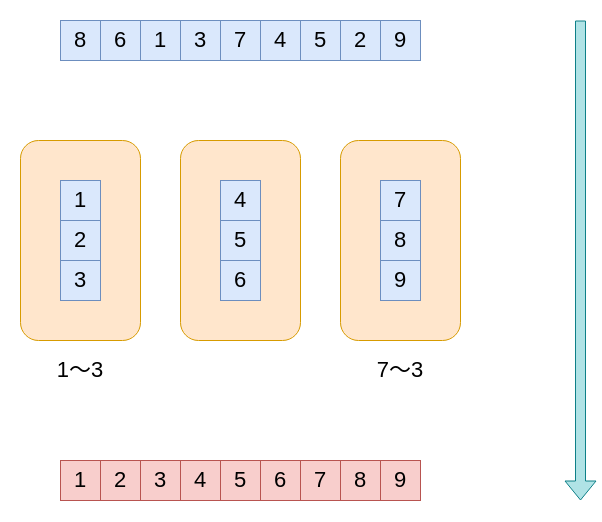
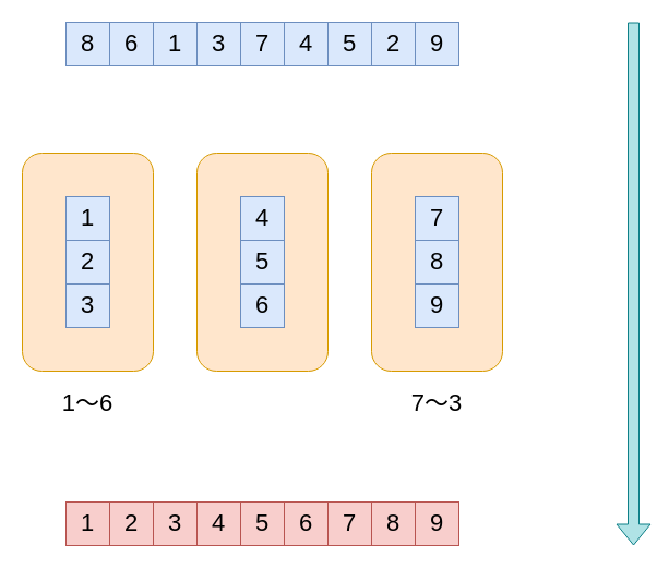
  <mxCell id="0" />
  <mxCell id="1" parent="0" />
  <mxCell id="2" value="8" style="rounded=0;whiteSpace=wrap;html=1;fontSize=22;fillColor=#dae8fc;strokeColor=#6c8ebf;" vertex="1" parent="1"><mxGeometry x="60" y="20" width="40" height="40" as="geometry" /></mxCell>
  <mxCell id="3" value="6" style="rounded=0;whiteSpace=wrap;html=1;fontSize=22;fillColor=#dae8fc;strokeColor=#6c8ebf;" vertex="1" parent="1"><mxGeometry x="100" y="20" width="40" height="40" as="geometry" /></mxCell>
  <mxCell id="4" value="1" style="rounded=0;whiteSpace=wrap;html=1;fontSize=22;fillColor=#dae8fc;strokeColor=#6c8ebf;" vertex="1" parent="1"><mxGeometry x="140" y="20" width="40" height="40" as="geometry" /></mxCell>
  <mxCell id="5" value="3" style="rounded=0;whiteSpace=wrap;html=1;fontSize=22;fillColor=#dae8fc;strokeColor=#6c8ebf;" vertex="1" parent="1"><mxGeometry x="180" y="20" width="40" height="40" as="geometry" /></mxCell>
  <mxCell id="6" value="7" style="rounded=0;whiteSpace=wrap;html=1;fontSize=22;fillColor=#dae8fc;strokeColor=#6c8ebf;" vertex="1" parent="1"><mxGeometry x="220" y="20" width="40" height="40" as="geometry" /></mxCell>
  <mxCell id="7" value="4" style="rounded=0;whiteSpace=wrap;html=1;fontSize=22;fillColor=#dae8fc;strokeColor=#6c8ebf;" vertex="1" parent="1"><mxGeometry x="260" y="20" width="40" height="40" as="geometry" /></mxCell>
  <mxCell id="8" value="5" style="rounded=0;whiteSpace=wrap;html=1;fontSize=22;fillColor=#dae8fc;strokeColor=#6c8ebf;" vertex="1" parent="1"><mxGeometry x="300" y="20" width="40" height="40" as="geometry" /></mxCell>
  <mxCell id="9" value="2" style="rounded=0;whiteSpace=wrap;html=1;fontSize=22;fillColor=#dae8fc;strokeColor=#6c8ebf;" vertex="1" parent="1"><mxGeometry x="340" y="20" width="40" height="40" as="geometry" /></mxCell>
- <mxCell id="10" value="1～3" style="text;html=1;strokeColor=none;fillColor=none;align=center;verticalAlign=middle;whiteSpace=wrap;rounded=0;fontSize=22;" vertex="1" parent="1"><mxGeometry x="55" y="360" width="50" height="20" as="geometry" /></mxCell>
+ <mxCell id="10" value="1～6" style="text;html=1;strokeColor=none;fillColor=none;align=center;verticalAlign=middle;whiteSpace=wrap;rounded=0;fontSize=22;" vertex="1" parent="1"><mxGeometry x="55" y="360" width="50" height="20" as="geometry" /></mxCell>
  <mxCell id="11" value="" style="rounded=1;whiteSpace=wrap;html=1;fontSize=22;fillColor=#ffe6cc;strokeColor=#d79b00;" vertex="1" parent="1"><mxGeometry x="20" y="140" width="120" height="200" as="geometry" /></mxCell>
  <mxCell id="12" value="" style="rounded=1;whiteSpace=wrap;html=1;fontSize=22;fillColor=#ffe6cc;strokeColor=#d79b00;" vertex="1" parent="1"><mxGeometry x="180" y="140" width="120" height="200" as="geometry" /></mxCell>
  <mxCell id="13" value="7～3" style="text;html=1;strokeColor=none;fillColor=none;align=center;verticalAlign=middle;whiteSpace=wrap;rounded=0;fontSize=22;" vertex="1" parent="1"><mxGeometry x="375" y="360" width="50" height="20" as="geometry" /></mxCell>
  <mxCell id="14" value="" style="rounded=1;whiteSpace=wrap;html=1;fontSize=22;fillColor=#ffe6cc;strokeColor=#d79b00;" vertex="1" parent="1"><mxGeometry x="340" y="140" width="120" height="200" as="geometry" /></mxCell>
  <mxCell id="15" value="9" style="rounded=0;whiteSpace=wrap;html=1;fontSize=22;fillColor=#dae8fc;strokeColor=#6c8ebf;" vertex="1" parent="1"><mxGeometry x="380" y="20" width="40" height="40" as="geometry" /></mxCell>
  <mxCell id="16" value="1" style="rounded=0;whiteSpace=wrap;html=1;fontSize=22;fillColor=#dae8fc;strokeColor=#6c8ebf;" vertex="1" parent="1"><mxGeometry x="60" y="180" width="40" height="40" as="geometry" /></mxCell>
  <mxCell id="17" value="2" style="rounded=0;whiteSpace=wrap;html=1;fontSize=22;fillColor=#dae8fc;strokeColor=#6c8ebf;" vertex="1" parent="1"><mxGeometry x="60" y="220" width="40" height="40" as="geometry" /></mxCell>
  <mxCell id="18" value="3" style="rounded=0;whiteSpace=wrap;html=1;fontSize=22;fillColor=#dae8fc;strokeColor=#6c8ebf;" vertex="1" parent="1"><mxGeometry x="60" y="260" width="40" height="40" as="geometry" /></mxCell>
  <mxCell id="19" value="4" style="rounded=0;whiteSpace=wrap;html=1;fontSize=22;fillColor=#dae8fc;strokeColor=#6c8ebf;" vertex="1" parent="1"><mxGeometry x="220" y="180" width="40" height="40" as="geometry" /></mxCell>
  <mxCell id="20" value="5" style="rounded=0;whiteSpace=wrap;html=1;fontSize=22;fillColor=#dae8fc;strokeColor=#6c8ebf;" vertex="1" parent="1"><mxGeometry x="220" y="220" width="40" height="40" as="geometry" /></mxCell>
  <mxCell id="21" value="6" style="rounded=0;whiteSpace=wrap;html=1;fontSize=22;fillColor=#dae8fc;strokeColor=#6c8ebf;" vertex="1" parent="1"><mxGeometry x="220" y="260" width="40" height="40" as="geometry" /></mxCell>
  <mxCell id="22" value="7" style="rounded=0;whiteSpace=wrap;html=1;fontSize=22;fillColor=#dae8fc;strokeColor=#6c8ebf;" vertex="1" parent="1"><mxGeometry x="380" y="180" width="40" height="40" as="geometry" /></mxCell>
  <mxCell id="23" value="8" style="rounded=0;whiteSpace=wrap;html=1;fontSize=22;fillColor=#dae8fc;strokeColor=#6c8ebf;" vertex="1" parent="1"><mxGeometry x="380" y="220" width="40" height="40" as="geometry" /></mxCell>
  <mxCell id="24" value="9" style="rounded=0;whiteSpace=wrap;html=1;fontSize=22;fillColor=#dae8fc;strokeColor=#6c8ebf;" vertex="1" parent="1"><mxGeometry x="380" y="260" width="40" height="40" as="geometry" /></mxCell>
  <mxCell id="25" value="1" style="rounded=0;whiteSpace=wrap;html=1;fontSize=22;fillColor=#f8cecc;strokeColor=#b85450;" vertex="1" parent="1"><mxGeometry x="60" y="460" width="40" height="40" as="geometry" /></mxCell>
  <mxCell id="26" value="2" style="rounded=0;whiteSpace=wrap;html=1;fontSize=22;fillColor=#f8cecc;strokeColor=#b85450;" vertex="1" parent="1"><mxGeometry x="100" y="460" width="40" height="40" as="geometry" /></mxCell>
  <mxCell id="27" value="3" style="rounded=0;whiteSpace=wrap;html=1;fontSize=22;fillColor=#f8cecc;strokeColor=#b85450;" vertex="1" parent="1"><mxGeometry x="140" y="460" width="40" height="40" as="geometry" /></mxCell>
  <mxCell id="28" value="4" style="rounded=0;whiteSpace=wrap;html=1;fontSize=22;fillColor=#f8cecc;strokeColor=#b85450;" vertex="1" parent="1"><mxGeometry x="180" y="460" width="40" height="40" as="geometry" /></mxCell>
  <mxCell id="29" value="5" style="rounded=0;whiteSpace=wrap;html=1;fontSize=22;fillColor=#f8cecc;strokeColor=#b85450;" vertex="1" parent="1"><mxGeometry x="220" y="460" width="40" height="40" as="geometry" /></mxCell>
  <mxCell id="30" value="6" style="rounded=0;whiteSpace=wrap;html=1;fontSize=22;fillColor=#f8cecc;strokeColor=#b85450;" vertex="1" parent="1"><mxGeometry x="260" y="460" width="40" height="40" as="geometry" /></mxCell>
  <mxCell id="31" value="7" style="rounded=0;whiteSpace=wrap;html=1;fontSize=22;fillColor=#f8cecc;strokeColor=#b85450;" vertex="1" parent="1"><mxGeometry x="300" y="460" width="40" height="40" as="geometry" /></mxCell>
  <mxCell id="32" value="8" style="rounded=0;whiteSpace=wrap;html=1;fontSize=22;fillColor=#f8cecc;strokeColor=#b85450;" vertex="1" parent="1"><mxGeometry x="340" y="460" width="40" height="40" as="geometry" /></mxCell>
  <mxCell id="33" value="9" style="rounded=0;whiteSpace=wrap;html=1;fontSize=22;fillColor=#f8cecc;strokeColor=#b85450;" vertex="1" parent="1"><mxGeometry x="380" y="460" width="40" height="40" as="geometry" /></mxCell>
  <mxCell id="34" value="" style="shape=flexArrow;endArrow=classic;html=1;fontSize=22;fillColor=#b0e3e6;strokeColor=#0e8088;" edge="1" parent="1"><mxGeometry width="50" height="50" relative="1" as="geometry"><mxPoint x="580" y="20" as="sourcePoint" /><mxPoint x="580" y="500" as="targetPoint" /></mxGeometry></mxCell>
